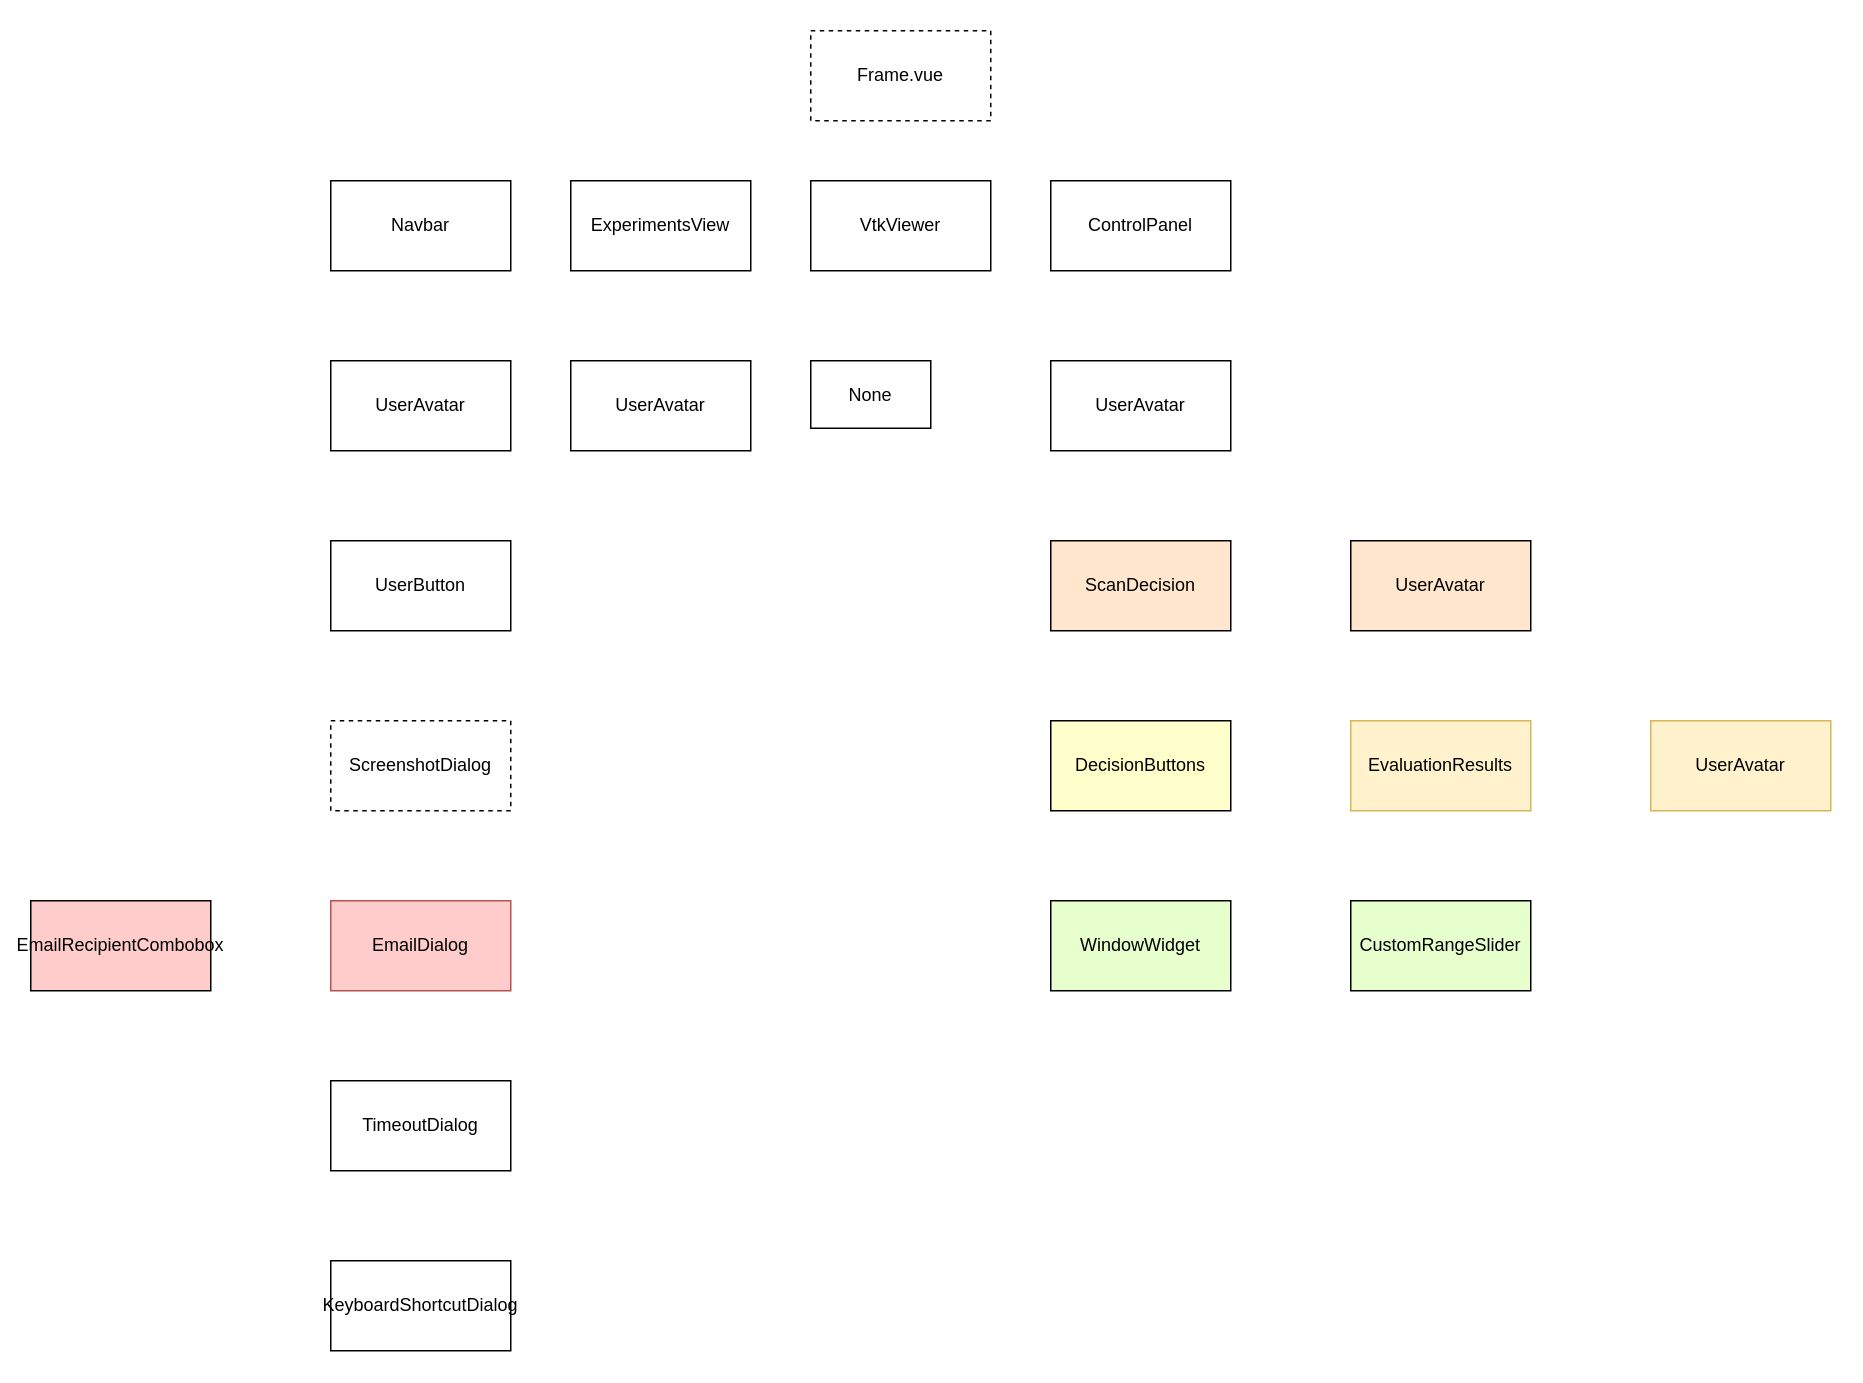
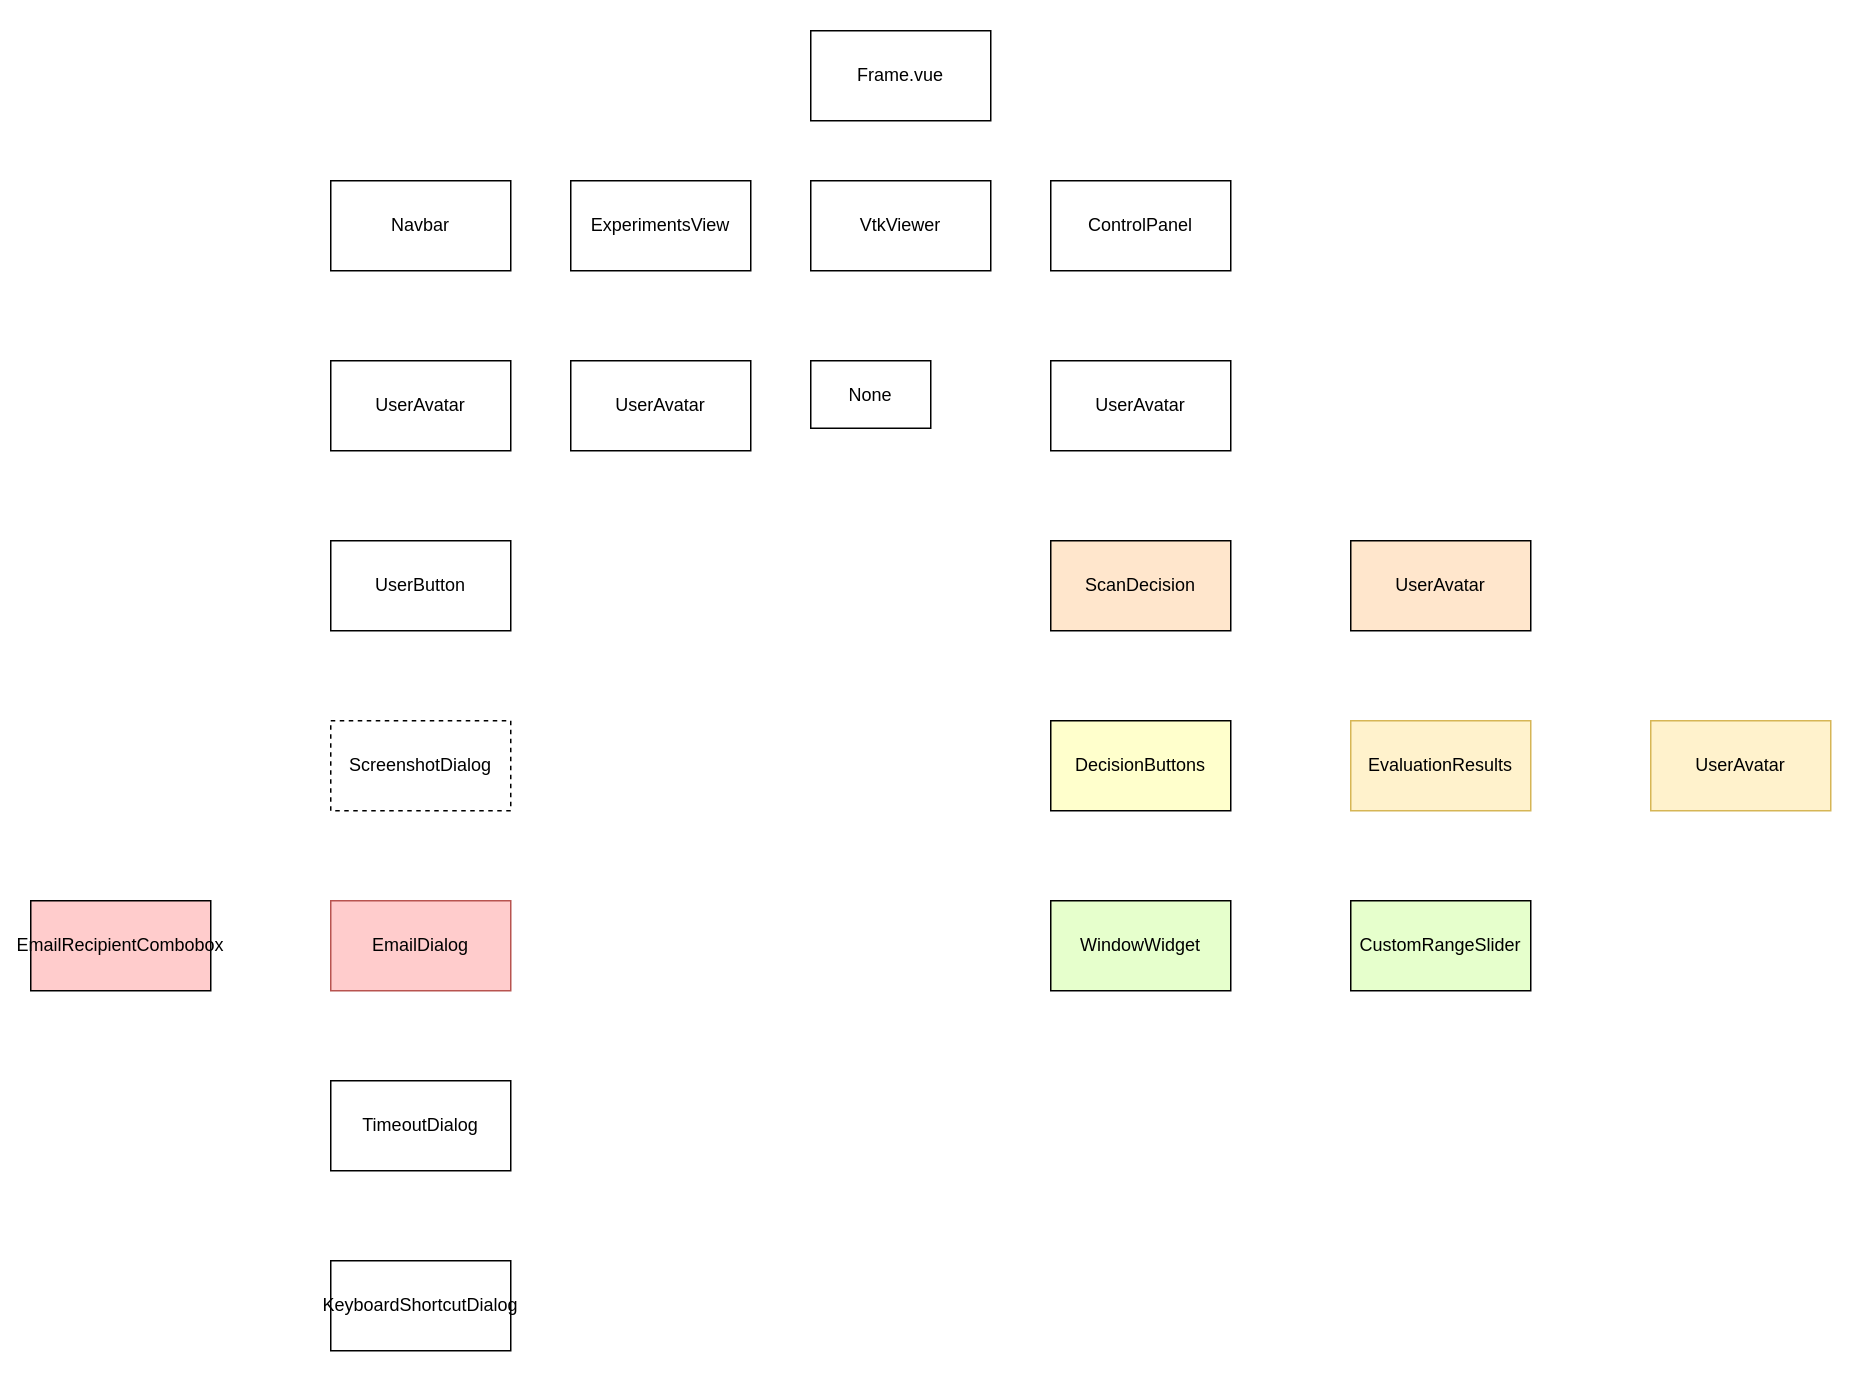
  <mxCell id="0" />
  <mxCell id="1" parent="0" />
- <mxCell id="2" value="Frame.vue" style="rounded=0;whiteSpace=wrap;html=1;dashed=1;" vertex="1" parent="1"><mxGeometry x="540" y="20" width="120" height="60" as="geometry" /></mxCell>
+ <mxCell id="2" value="Frame.vue" style="rounded=0;whiteSpace=wrap;html=1;" vertex="1" parent="1"><mxGeometry x="540" y="20" width="120" height="60" as="geometry" /></mxCell>
  <mxCell id="3" value="VtkViewer" style="rounded=0;whiteSpace=wrap;html=1;" vertex="1" parent="1"><mxGeometry x="540" y="120" width="120" height="60" as="geometry" /></mxCell>
  <mxCell id="4" value="Navbar" style="rounded=0;whiteSpace=wrap;html=1;" vertex="1" parent="1"><mxGeometry y="120" width="120" height="60" as="geometry" x="220" /></mxCell>
  <mxCell id="5" value="ExperimentsView" style="rounded=0;whiteSpace=wrap;html=1;" vertex="1" parent="1"><mxGeometry x="380" y="120" width="120" height="60" as="geometry" /></mxCell>
  <mxCell id="6" value="ControlPanel" style="rounded=0;whiteSpace=wrap;html=1;" vertex="1" parent="1"><mxGeometry x="700" y="120" width="120" height="60" as="geometry" /></mxCell>
  <mxCell id="7" value="UserAvatar" style="rounded=0;whiteSpace=wrap;html=1;" vertex="1" parent="1"><mxGeometry y="240" width="120" height="60" as="geometry" x="220" /></mxCell>
  <mxCell id="8" value="UserButton" style="rounded=0;whiteSpace=wrap;html=1;" vertex="1" parent="1"><mxGeometry y="360" width="120" height="60" as="geometry" x="220" /></mxCell>
  <mxCell id="9" value="ScreenshotDialog" style="rounded=0;whiteSpace=wrap;html=1;dashed=1;" vertex="1" parent="1"><mxGeometry y="480" width="120" height="60" as="geometry" x="220" /></mxCell>
  <mxCell id="10" value="EmailDialog" style="rounded=0;whiteSpace=wrap;html=1;fillColor=#FFCCCC;strokeColor=#b85450;" vertex="1" parent="1"><mxGeometry y="600" width="120" height="60" as="geometry" x="220" /></mxCell>
  <mxCell id="11" value="TimeoutDialog" style="rounded=0;whiteSpace=wrap;html=1;" vertex="1" parent="1"><mxGeometry y="720" width="120" height="60" as="geometry" x="220" /></mxCell>
  <mxCell id="12" value="KeyboardShortcutDialog" style="rounded=0;whiteSpace=wrap;html=1;" vertex="1" parent="1"><mxGeometry y="840" width="120" height="60" as="geometry" x="220" /></mxCell>
  <mxCell id="13" value="UserAvatar" style="rounded=0;whiteSpace=wrap;html=1;" vertex="1" parent="1"><mxGeometry x="380" y="240" width="120" height="60" as="geometry" /></mxCell>
  <mxCell id="14" value="None" style="rounded=0;whiteSpace=wrap;html=1;" vertex="1" parent="1"><mxGeometry x="540" y="240" width="80" height="45" as="geometry" /></mxCell>
  <mxCell id="15" value="UserAvatar" style="rounded=0;whiteSpace=wrap;html=1;" vertex="1" parent="1"><mxGeometry x="700" y="240" width="120" height="60" as="geometry" /></mxCell>
  <mxCell id="16" value="ScanDecision" style="rounded=0;whiteSpace=wrap;html=1;fillColor=#FFE6CC;" vertex="1" parent="1"><mxGeometry x="700" y="360" width="120" height="60" as="geometry" /></mxCell>
  <mxCell id="17" value="DecisionButtons" style="rounded=0;whiteSpace=wrap;html=1;fillColor=#FFFFCC;" vertex="1" parent="1"><mxGeometry x="700" y="480" width="120" height="60" as="geometry" /></mxCell>
  <mxCell id="18" value="WindowWidget" style="rounded=0;whiteSpace=wrap;html=1;fillColor=#E6FFCC;" vertex="1" parent="1"><mxGeometry x="700" y="600" width="120" height="60" as="geometry" /></mxCell>
  <mxCell id="19" value="EmailRecipientCombobox" style="rounded=0;whiteSpace=wrap;html=1;fillColor=#FFCCCC;" vertex="1" parent="1"><mxGeometry x="20" y="600" width="120" height="60" as="geometry" /></mxCell>
  <mxCell id="20" value="UserAvatar" style="rounded=0;whiteSpace=wrap;html=1;fillColor=#FFE6CC;" vertex="1" parent="1"><mxGeometry x="900" y="360" width="120" height="60" as="geometry" /></mxCell>
  <mxCell id="21" value="EvaluationResults" style="rounded=0;whiteSpace=wrap;html=1;fillColor=#fff2cc;strokeColor=#d6b656;" vertex="1" parent="1"><mxGeometry x="900" y="480" width="120" height="60" as="geometry" /></mxCell>
  <mxCell id="22" value="UserAvatar" style="rounded=0;whiteSpace=wrap;html=1;fillColor=#fff2cc;strokeColor=#d6b656;" vertex="1" parent="1"><mxGeometry x="1100" y="480" width="120" height="60" as="geometry" /></mxCell>
  <mxCell id="23" value="CustomRangeSlider" style="rounded=0;whiteSpace=wrap;html=1;fillColor=#E6FFCC;" vertex="1" parent="1"><mxGeometry x="900" y="600" width="120" height="60" as="geometry" /></mxCell>
